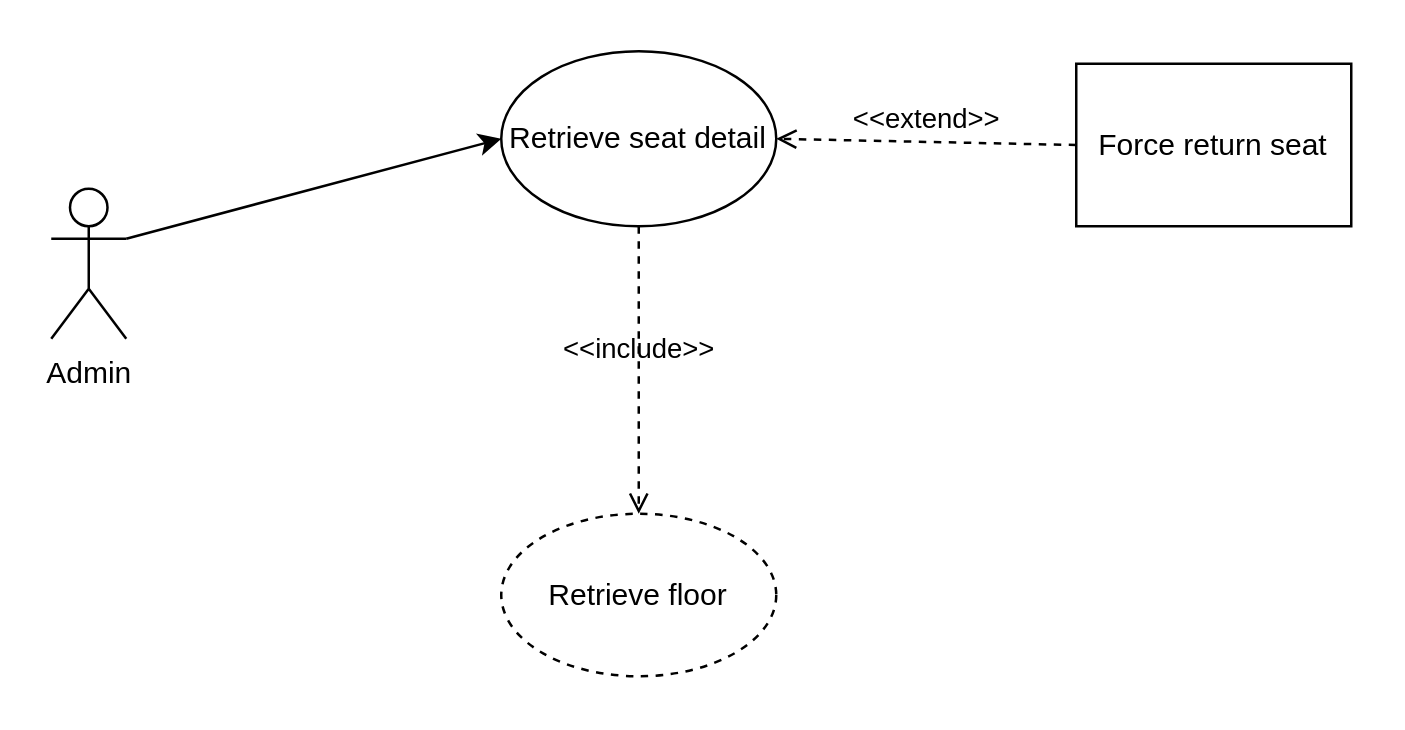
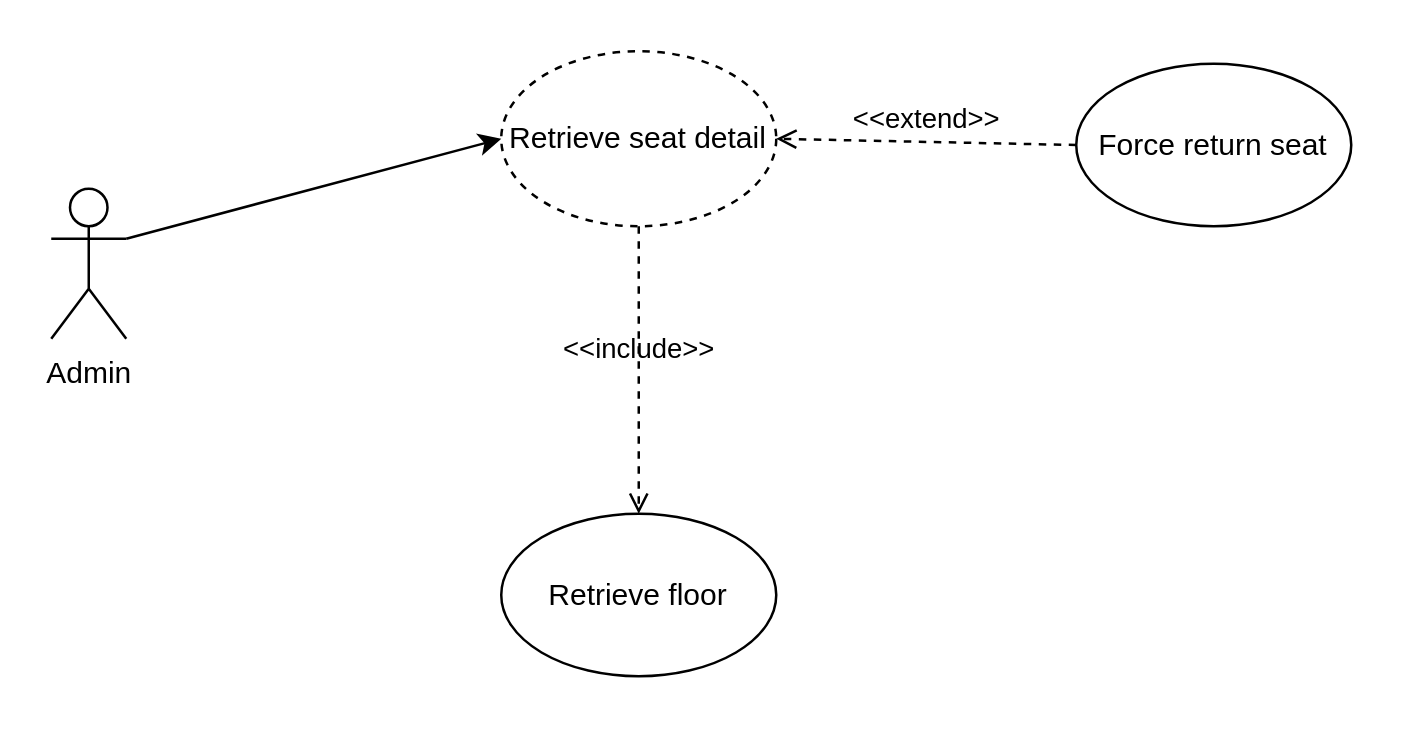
  <mxCell id="0" />
  <mxCell id="1" parent="0" />
  <mxCell id="2" value="Admin" style="shape=umlActor;verticalLabelPosition=bottom;verticalAlign=top;html=1;outlineConnect=0;" vertex="1" parent="1"><mxGeometry x="20" y="75" width="30" height="60" as="geometry" /></mxCell>
- <mxCell id="3" value="Retrieve seat detail" style="ellipse;whiteSpace=wrap;html=1;" vertex="1" parent="1"><mxGeometry x="200" y="20" width="110" height="70" as="geometry" /></mxCell>
- <mxCell id="4" value="Force return seat" style="whiteSpace=wrap;html=1;rounded=0;" vertex="1" parent="1"><mxGeometry x="430" y="25" width="110" height="65" as="geometry" /></mxCell>
+ <mxCell id="3" value="Retrieve seat detail" style="ellipse;whiteSpace=wrap;html=1;dashed=1;" vertex="1" parent="1"><mxGeometry x="200" y="20" width="110" height="70" as="geometry" /></mxCell>
+ <mxCell id="4" value="Force return seat" style="ellipse;whiteSpace=wrap;html=1;" vertex="1" parent="1"><mxGeometry x="430" y="25" width="110" height="65" as="geometry" /></mxCell>
  <mxCell id="5" value="" style="endArrow=classic;html=1;rounded=0;entryX=0;entryY=0.5;entryDx=0;entryDy=0;exitX=1;exitY=0.333;exitDx=0;exitDy=0;exitPerimeter=0;" edge="1" parent="1" source="2" target="3"><mxGeometry width="50" height="50" relative="1" as="geometry"><mxPoint x="380" y="285" as="sourcePoint" /><mxPoint x="430" y="235" as="targetPoint" /></mxGeometry></mxCell>
  <mxCell id="6" value="&amp;lt;&amp;lt;extend&amp;gt;&amp;gt;" style="html=1;verticalAlign=bottom;labelBackgroundColor=none;endArrow=open;endFill=0;dashed=1;rounded=0;entryX=1;entryY=0.5;entryDx=0;entryDy=0;exitX=0;exitY=0.5;exitDx=0;exitDy=0;" edge="1" parent="1" source="4" target="3"><mxGeometry width="160" relative="1" as="geometry"><mxPoint x="370" y="5" as="sourcePoint" /><mxPoint x="530" y="5" as="targetPoint" /></mxGeometry></mxCell>
- <mxCell id="7" value="Retrieve floor" style="ellipse;whiteSpace=wrap;html=1;dashed=1;" vertex="1" parent="1"><mxGeometry x="200" y="205" width="110" height="65" as="geometry" /></mxCell>
+ <mxCell id="7" value="Retrieve floor" style="ellipse;whiteSpace=wrap;html=1;" vertex="1" parent="1"><mxGeometry x="200" y="205" width="110" height="65" as="geometry" /></mxCell>
  <mxCell id="8" value="&amp;lt;&amp;lt;include&amp;gt;&amp;gt;" style="html=1;verticalAlign=bottom;labelBackgroundColor=none;endArrow=open;endFill=0;dashed=1;rounded=0;exitX=0.5;exitY=1;exitDx=0;exitDy=0;entryX=0.5;entryY=0;entryDx=0;entryDy=0;" edge="1" parent="1" source="3" target="7"><mxGeometry width="160" relative="1" as="geometry"><mxPoint x="230" y="175" as="sourcePoint" /><mxPoint x="390" y="175" as="targetPoint" /></mxGeometry></mxCell>
